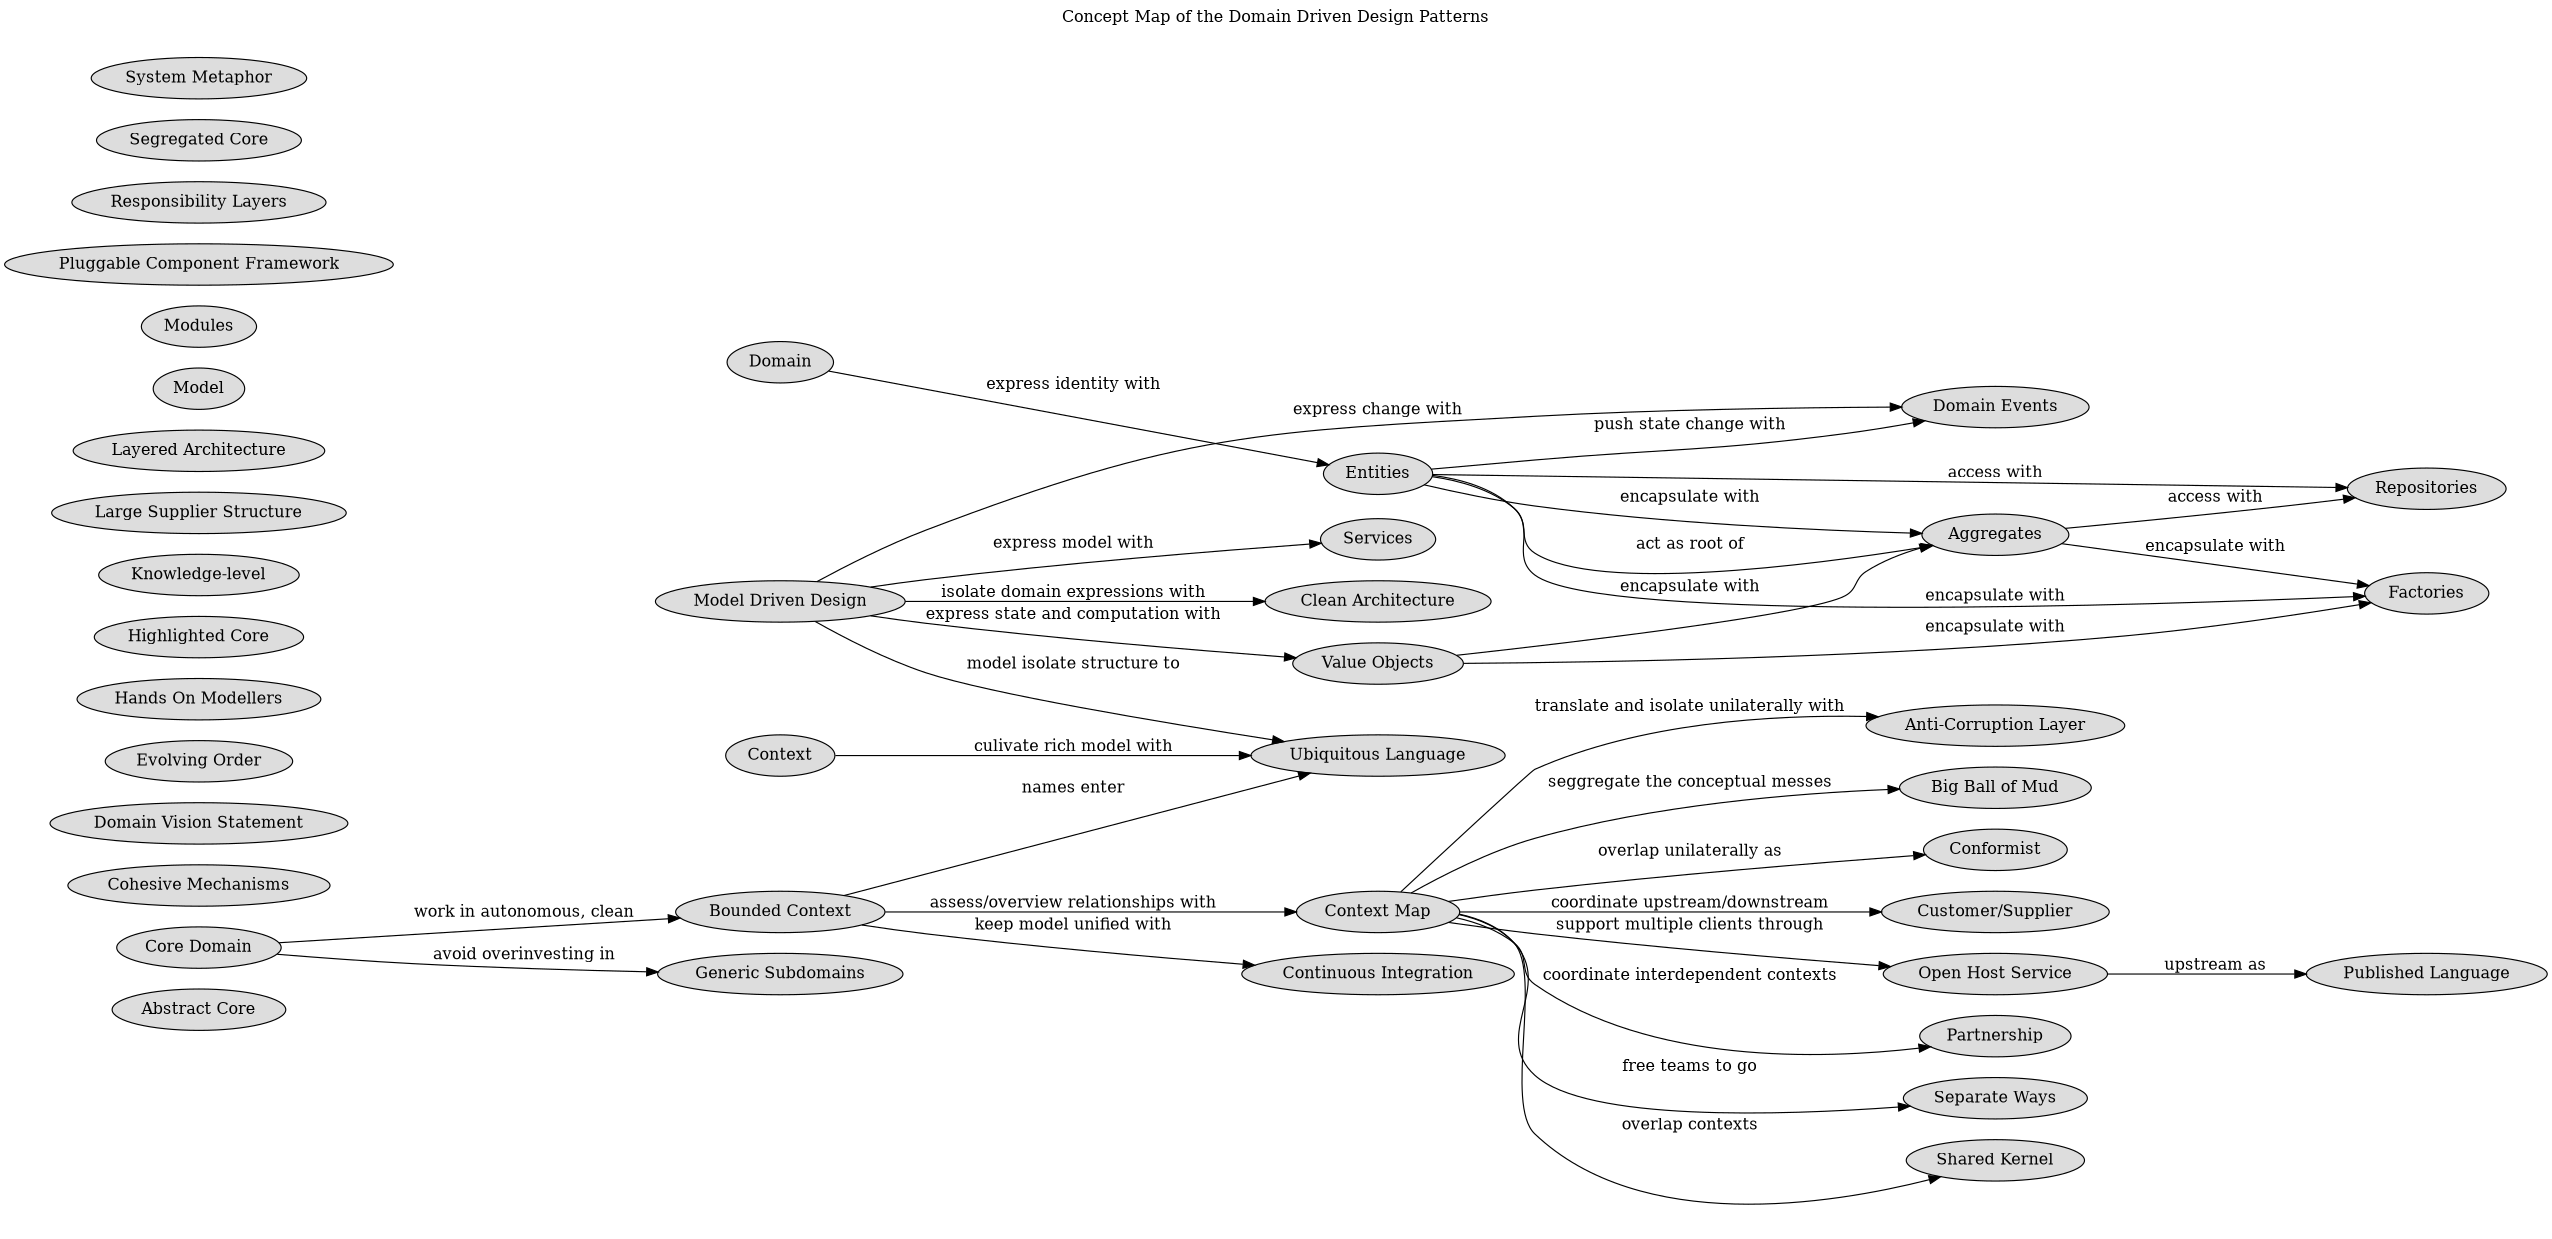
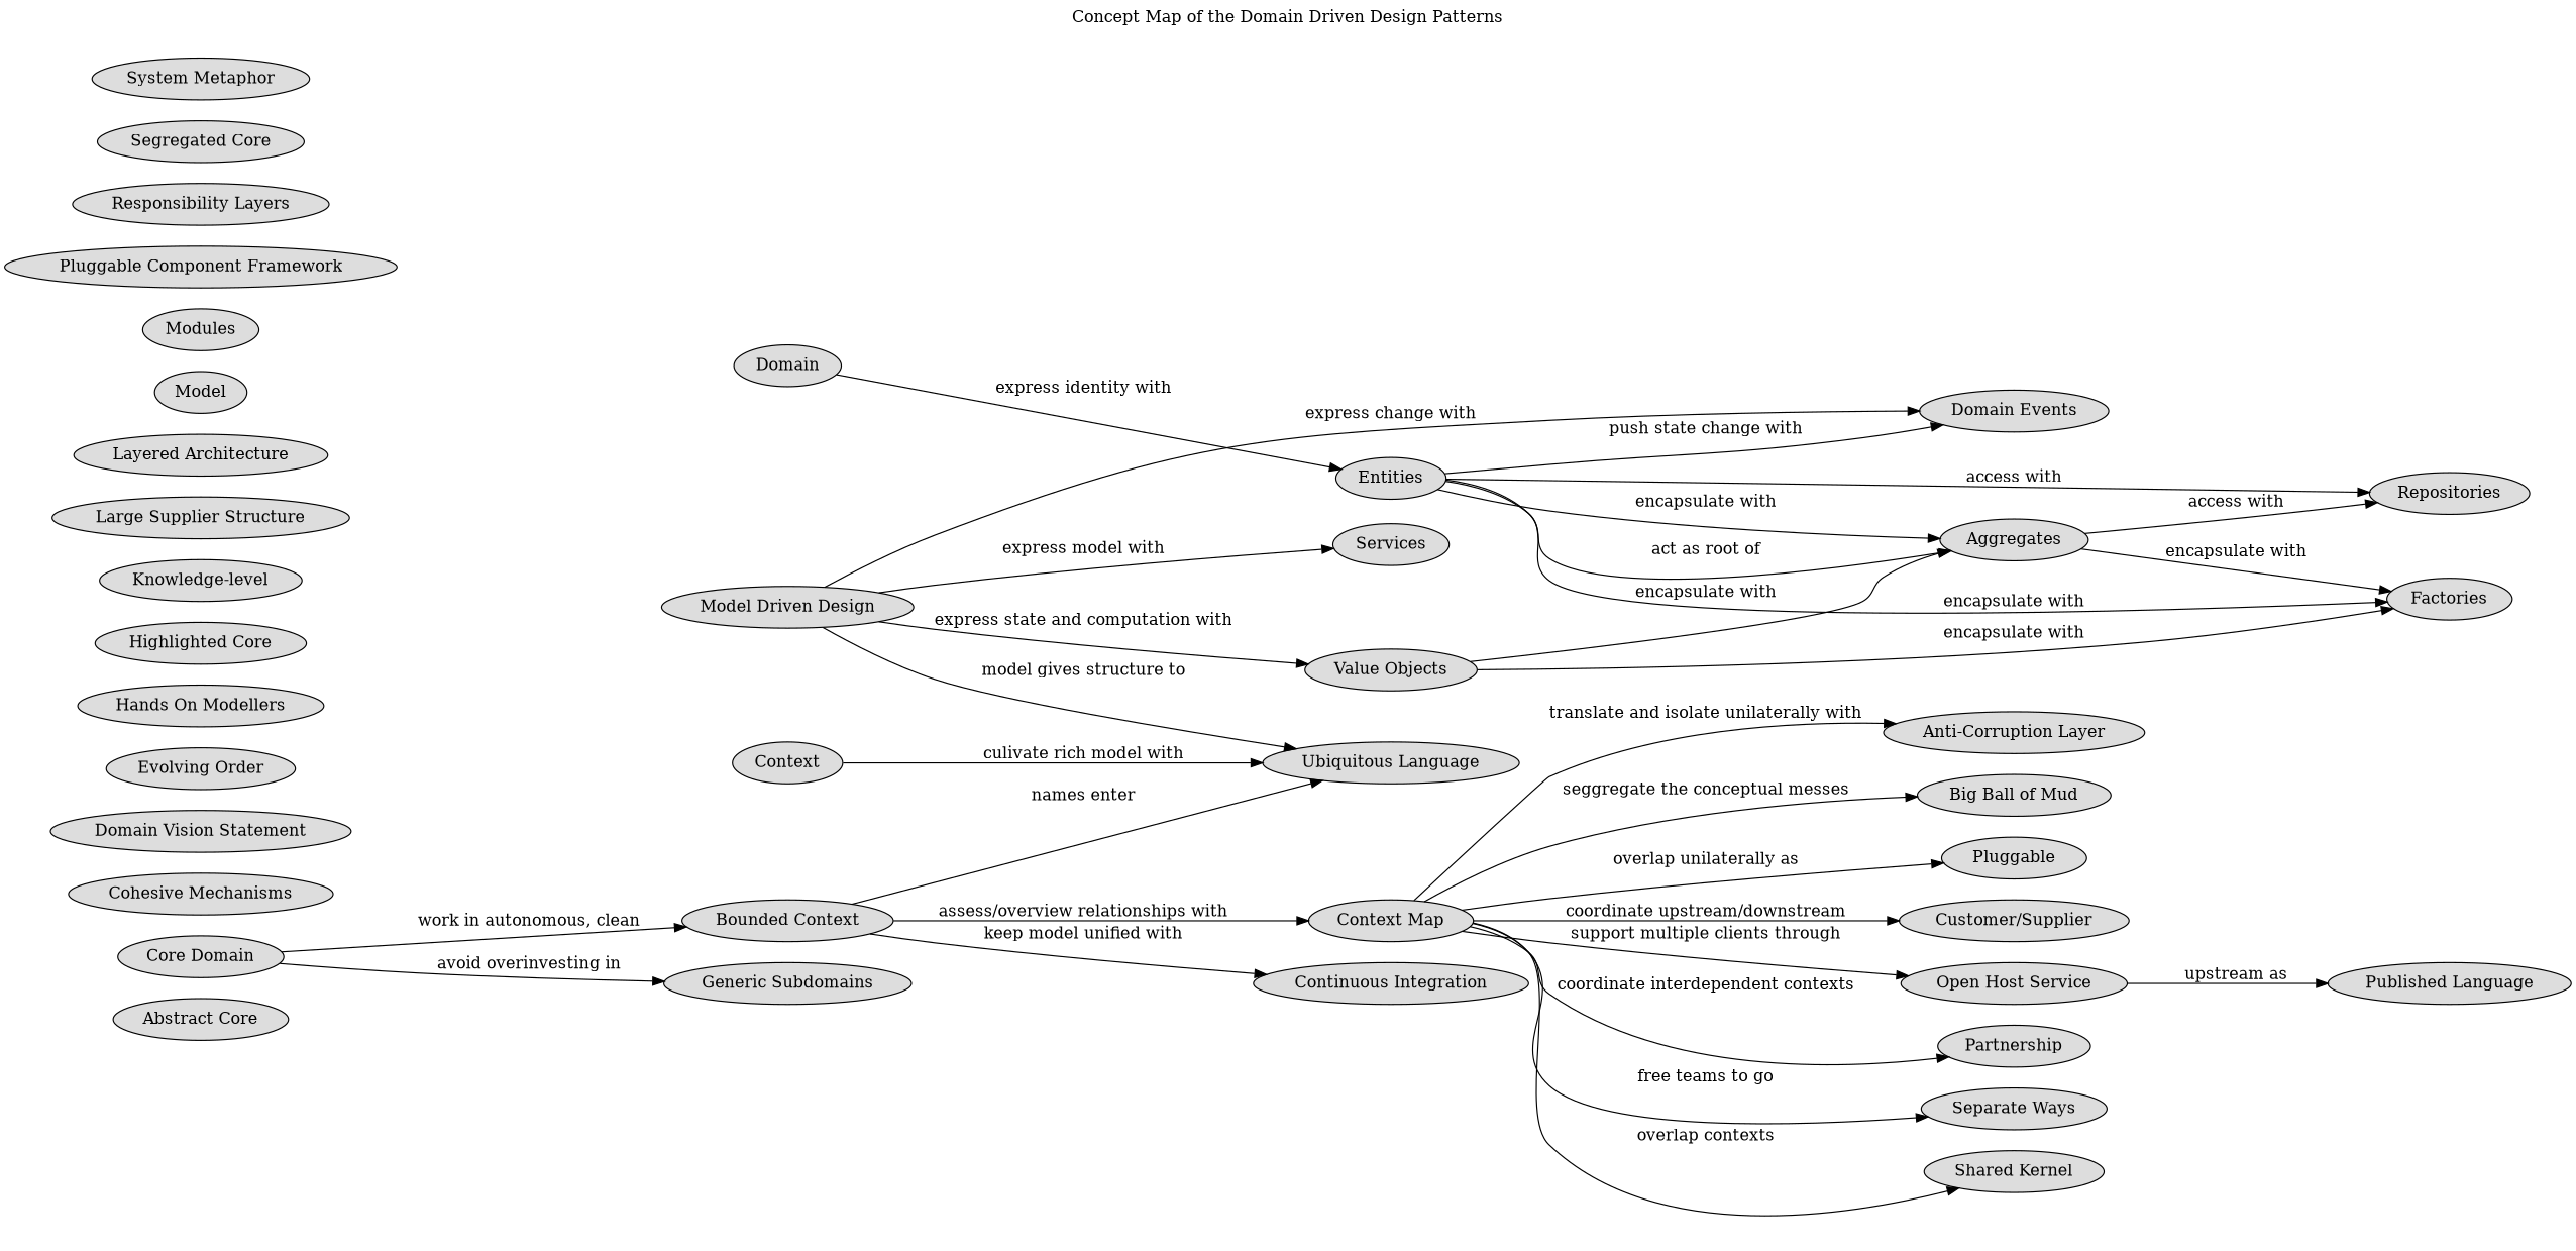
  digraph {
    fontname="DejaVu Serif"
    label="Concept Map of the Domain Driven Design Patterns"
    labelloc=t
    rankdir=LR
    node [fillcolor="#dddddd" fontname="DejaVu Serif" style=filled]
    edge [fontname="DejaVu Serif"]
    n1 [label="Abstract Core"]
    n2 [label=Aggregates]
    n3 [label=Factories]
    n4 [label=Repositories]
    n5 [label="Anti-Corruption Layer"]
    n6 [label="Big Ball of Mud"]
    n7 [label="Bounded Context"]
    n8 [label="Context Map"]
    n9 [label="Continuous Integration"]
    n10 [label="Ubiquitous Language"]
-   n11 [label=Conformist]
+   n11 [label=Pluggable]
    n12 [label="Customer/Supplier"]
    n13 [label="Open Host Service"]
    n14 [label=Partnership]
    n15 [label="Separate Ways"]
    n16 [label="Shared Kernel"]
-   n17 [label="Clean Architecture"]
    n18 [label="Cohesive Mechanisms"]
    n19 [label=Context]
    n20 [label="Published Language"]
    n21 [label="Core Domain"]
    n22 [label="Generic Subdomains"]
    n23 [label=Domain]
    n24 [label=Entities]
    n25 [label="Domain Events"]
    n26 [label="Domain Vision Statement"]
    n27 [label="Evolving Order"]
    n28 [label="Hands On Modellers"]
    n29 [label="Highlighted Core"]
    n30 [label="Knowledge-level"]
    n31 [label="Large Supplier Structure"]
    n32 [label="Layered Architecture"]
    n33 [label=Model]
    n34 [label="Model Driven Design"]
    n35 [label=Services]
    n36 [label="Value Objects"]
    n37 [label=Modules]
    n38 [label="Pluggable Component Framework"]
    n39 [label="Responsibility Layers"]
    n40 [label="Segregated Core"]
    n41 [label="System Metaphor"]
    n2 -> n3 [label="encapsulate with"]
    n2 -> n4 [label="access with"]
    n7 -> n8 [label="assess/overview relationships with"]
    n7 -> n9 [label="keep model unified with"]
    n7 -> n10 [label="names enter"]
    n8 -> n5 [label="translate and isolate unilaterally with"]
    n8 -> n6 [label="seggregate the conceptual messes"]
    n8 -> n11 [label="overlap unilaterally as"]
    n8 -> n12 [label="coordinate upstream/downstream"]
    n8 -> n13 [label="support multiple clients through"]
    n8 -> n14 [label="coordinate interdependent contexts"]
    n8 -> n15 [label="free teams to go"]
    n8 -> n16 [label="overlap contexts"]
    n13 -> n20 [label="upstream as"]
    n19 -> n10 [label="culivate rich model with"]
    n21 -> n7 [label="work in autonomous, clean"]
    n21 -> n22 [label="avoid overinvesting in"]
    n23 -> n24 [label="express identity with"]
    n24 -> n2 [label="encapsulate with"]
    n24 -> n2 [label="act as root of"]
    n24 -> n3 [label="encapsulate with"]
    n24 -> n4 [label="access with"]
    n24 -> n25 [label="push state change with"]
-   n34 -> n10 [label="model isolate structure to"]
-   n34 -> n17 [label="isolate domain expressions with"]
+   n34 -> n10 [label="model gives structure to"]
    n34 -> n25 [label="express change with"]
    n34 -> n35 [label="express model with"]
    n34 -> n36 [label="express state and computation with"]
    n36 -> n2 [label="encapsulate with"]
    n36 -> n3 [label="encapsulate with"]
  }
